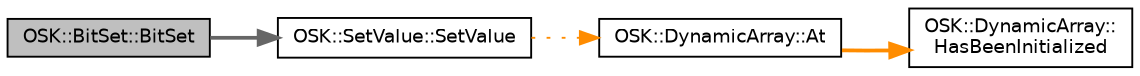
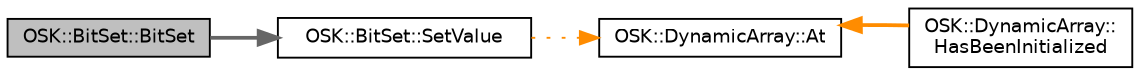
  digraph {
    rankdir=LR
    node [color=black fillcolor=white fontname=Helvetica fontsize=10 shape=record style=filled]
    edge [color=darkorange fontname=Helvetica fontsize=10 labelfontname=Helvetica labelfontsize=10 style=bold]
    n1 [fillcolor=grey75 fontcolor=black height=0.2 label="OSK::BitSet::BitSet" width=0.4]
-   n2 [height=0.2 label="OSK::SetValue::SetValue" width=0.4]
+   n2 [height=0.2 label="OSK::BitSet::SetValue" width=0.4]
    n3 [height=0.2 label="OSK::DynamicArray::At" width=0.4]
    n4 [height=0.2 label="OSK::DynamicArray::\lHasBeenInitialized" width=0.4]
    n1 -> n2 [color=gray40]
    n2 -> n3 [style=dotted]
-   n3 -> n4
+   n4 -> n3
  }
